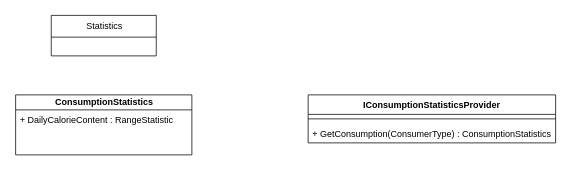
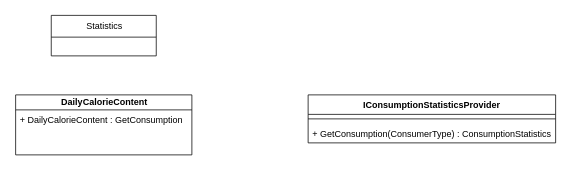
  <mxCell id="0" />
  <mxCell id="1" parent="0" />
  <mxCell id="2" value="&lt;span style=&quot;font-weight: 400;&quot;&gt;Statistics&lt;br&gt;&lt;/span&gt;" style="swimlane;fontStyle=1;align=center;verticalAlign=middle;childLayout=stackLayout;horizontal=1;startSize=29;horizontalStack=0;resizeParent=1;resizeParentMax=0;resizeLast=0;collapsible=0;marginBottom=0;html=1;" vertex="1" parent="1"><mxGeometry x="67.5" y="20" width="140" height="54" as="geometry" /></mxCell>
- <mxCell id="3" value="ConsumptionStatistics" style="swimlane;fontStyle=1;align=center;verticalAlign=middle;childLayout=stackLayout;horizontal=1;startSize=20;horizontalStack=0;resizeParent=1;resizeParentMax=0;resizeLast=0;collapsible=0;marginBottom=0;html=1;" vertex="1" parent="1"><mxGeometry x="20" y="126" width="235" height="80" as="geometry" /></mxCell>
- <mxCell id="4" value="+ DailyCalorieContent : RangeStatistic" style="text;strokeColor=none;fillColor=none;align=left;verticalAlign=top;spacingLeft=4;spacingRight=4;overflow=hidden;rotatable=0;points=[[0,0.5],[1,0.5]];portConstraint=eastwest;" vertex="1" parent="3"><mxGeometry y="20" width="235" height="60" as="geometry" /></mxCell>
+ <mxCell id="3" value="DailyCalorieContent" style="swimlane;fontStyle=1;align=center;verticalAlign=middle;childLayout=stackLayout;horizontal=1;startSize=20;horizontalStack=0;resizeParent=1;resizeParentMax=0;resizeLast=0;collapsible=0;marginBottom=0;html=1;" vertex="1" parent="1"><mxGeometry x="20" y="126" width="235" height="80" as="geometry" /></mxCell>
+ <mxCell id="4" value="+ DailyCalorieContent : GetConsumption" style="text;strokeColor=none;fillColor=none;align=left;verticalAlign=top;spacingLeft=4;spacingRight=4;overflow=hidden;rotatable=0;points=[[0,0.5],[1,0.5]];portConstraint=eastwest;" vertex="1" parent="3"><mxGeometry y="20" width="235" height="60" as="geometry" /></mxCell>
  <mxCell id="5" value="IConsumptionStatisticsProvider" style="swimlane;fontStyle=1;align=center;verticalAlign=top;childLayout=stackLayout;horizontal=1;startSize=26;horizontalStack=0;resizeParent=1;resizeParentMax=0;resizeLast=0;collapsible=1;marginBottom=0;" vertex="1" parent="1"><mxGeometry x="410" y="126" width="330" height="64" as="geometry" /></mxCell>
  <mxCell id="6" value="" style="line;strokeWidth=1;fillColor=none;align=left;verticalAlign=middle;spacingTop=-1;spacingLeft=3;spacingRight=3;rotatable=0;labelPosition=right;points=[];portConstraint=eastwest;" vertex="1" parent="5"><mxGeometry y="26" width="330" height="12" as="geometry" /></mxCell>
  <mxCell id="7" value="+ GetConsumption(ConsumerType) : ConsumptionStatistics" style="text;strokeColor=none;fillColor=none;align=left;verticalAlign=top;spacingLeft=4;spacingRight=4;overflow=hidden;rotatable=0;points=[[0,0.5],[1,0.5]];portConstraint=eastwest;fontStyle=0" vertex="1" parent="5"><mxGeometry y="38" width="330" height="26" as="geometry" /></mxCell>
